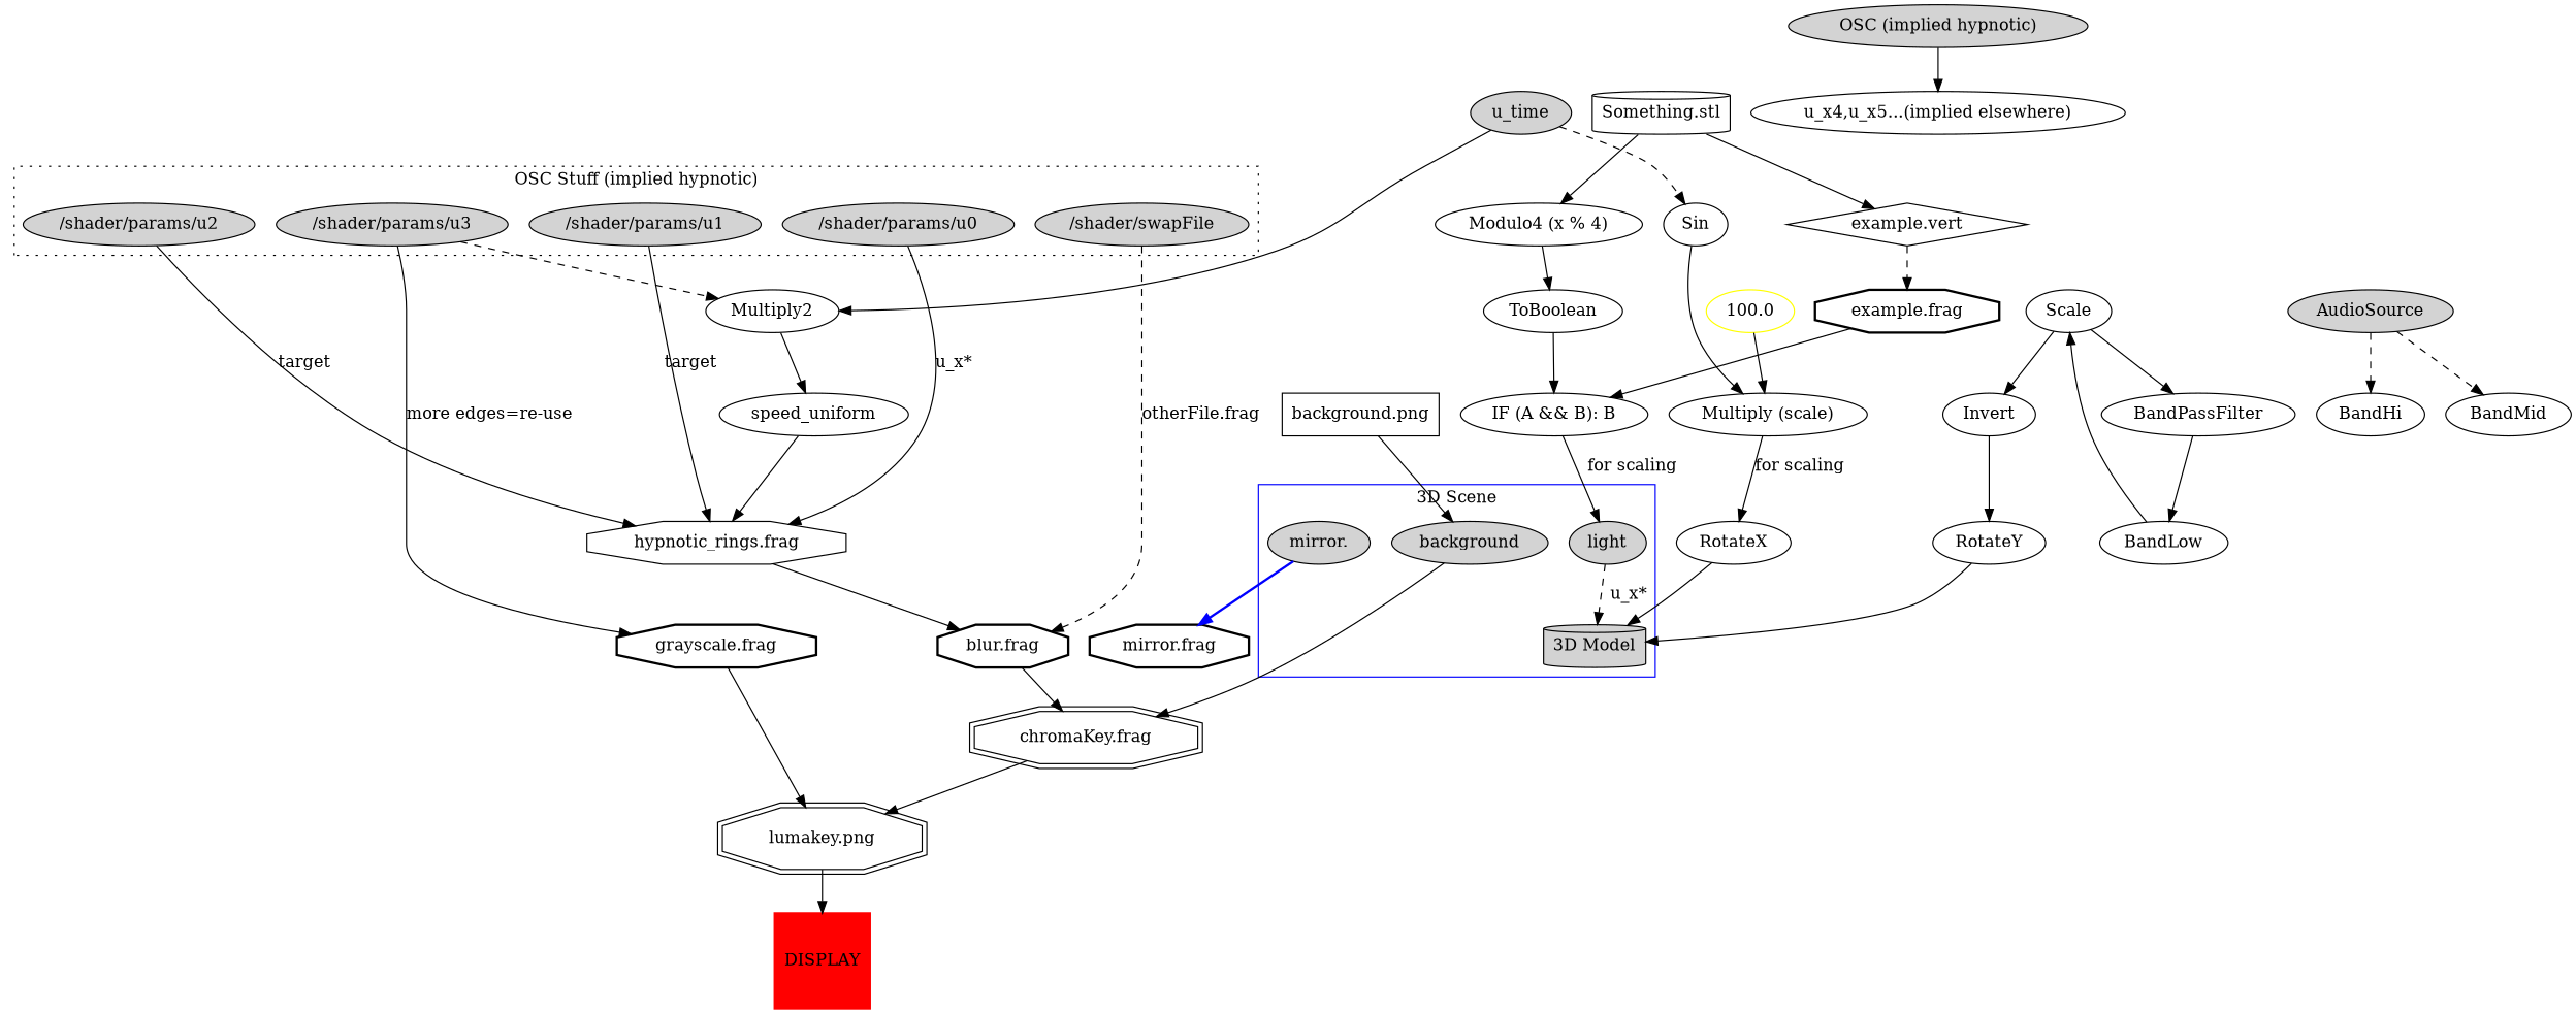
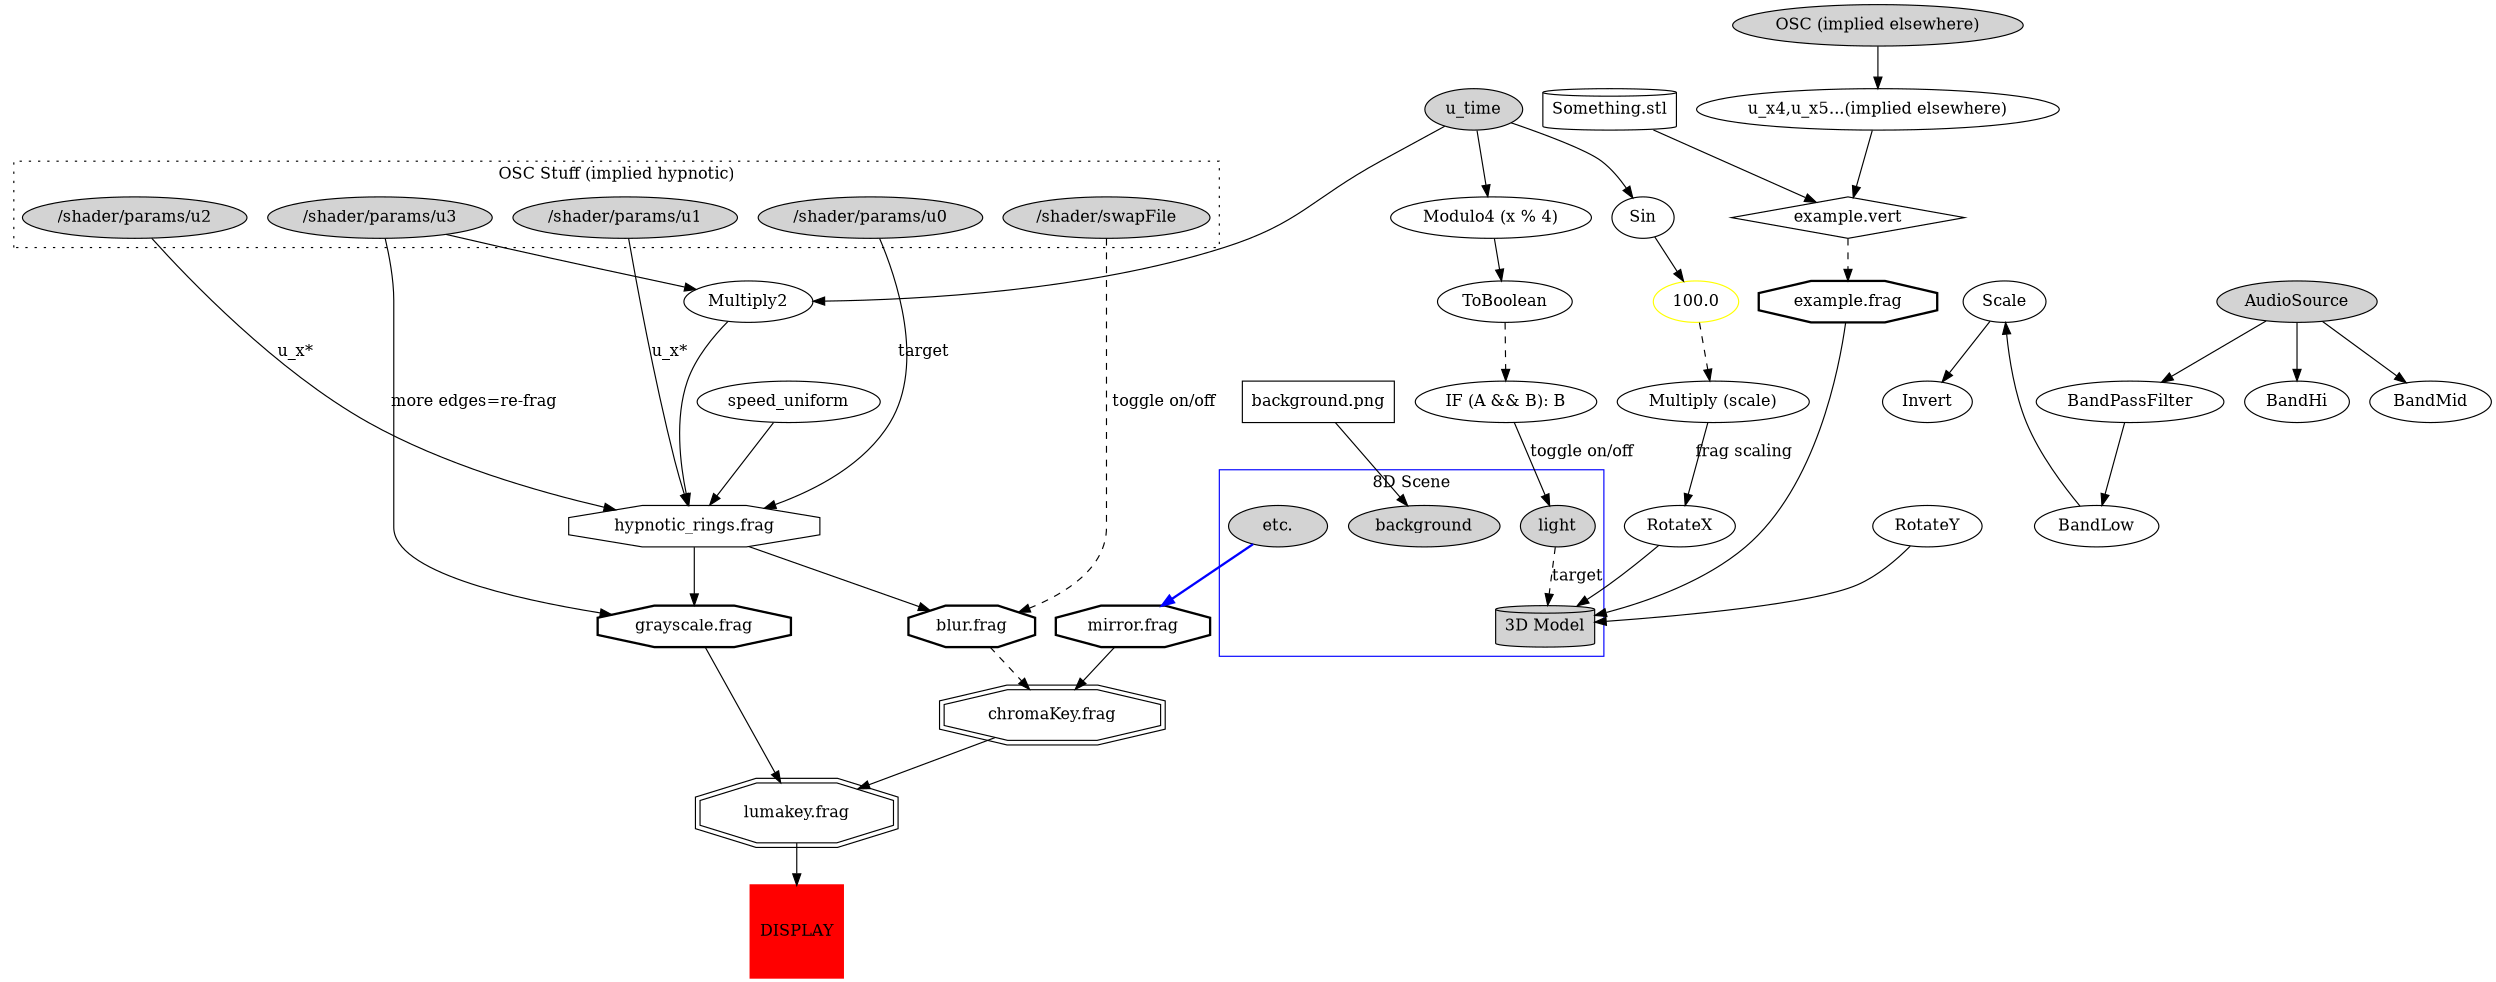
  digraph {
    compound=true
    shape=record
    n1 [label="/shader/params/u0" style=filled]
    n2 [label="/shader/params/u1" style=filled]
    n3 [label="/shader/params/u3" style=filled]
    n4 [label="/shader/params/u2" style=filled]
    n5 [label="/shader/swapFile" style=filled]
    n6 [label=background style=filled]
    n7 [label=light style=filled type=unknown]
    n8 [label="3D Model" shape=cylinder style=filled]
-   n9 [label="mirror." style=filled]
+   n9 [label="etc." style=filled]
    n10 [label="hypnotic_rings.frag" shape=octagon]
    n11 [label="grayscale.frag" shape=octagon style=bold]
    Multiply2
    n13 [label="blur.frag" shape=octagon style=bold]
    n14 [label="mirror.frag" shape=octagon style=bold]
-   n15 [label="lumakey.png" shape=doubleoctagon]
+   n15 [label="lumakey.frag" shape=doubleoctagon]
    speed_uniform
    n17 [label="chromaKey.frag" shape=doubleoctagon]
    n18 [label="Something.stl" shape=cylinder]
    n19 [label="example.vert" shape=diamond]
    n20 [label="example.frag" shape=octagon style=bold]
    n21 [label="background.png" shape=rectangle]
    DISPLAY [color=red shape=square style="filled,bold"]
    u_time [style=filled]
    n24 [label="Modulo4 (x % 4)"]
    Sin
    ToBoolean
    n27 [label="Multiply (scale)"]
    n28 [label="IF (A && B): B"]
    RotateX
    n30 [color=yellow label=100.0]
    AudioSource [style=filled]
    BandPassFilter
    BandHi
    BandMid
    BandLow
    Scale
    Invert
    RotateY
-   n39 [label="OSC (implied hypnotic)" style=filled]
+   n39 [label="OSC (implied elsewhere)" style=filled]
    n40 [label="u_x4,u_x5...(implied elsewhere)"]
    subgraph cluster_1 {
      label="OSC Stuff (implied hypnotic)"
      style=dotted
      n1
      n2
      n3
      n4
      n5
    }
    subgraph cluster_2 {
      color=blue
-     label="3D Scene"
+     label="8D Scene"
      n6
      n7
      n8
      n9
    }
-   n1 -> n10 [label="u_x*"]
-   n2 -> n10 [label=target]
-   n3 -> n11 [label="more edges=re-use"]
-   n3 -> Multiply2 [style=dashed]
-   n4 -> n10 [label=target]
-   n5 -> n13 [label="otherFile.frag" style=dashed]
-   n7 -> n8 [label="u_x*" style=dashed]
+   n1 -> n10 [label=target]
+   n2 -> n10 [label="u_x*"]
+   n3 -> n11 [label="more edges=re-frag"]
+   n3 -> Multiply2
+   n4 -> n10 [label="u_x*"]
+   n5 -> n13 [label="toggle on/off" style=dashed]
+   n7 -> n8 [label=target style=dashed]
    n9 -> n14 [color=blue style=bold]
+   n10 -> n11
    n10 -> n13
    n11 -> n15
-   Multiply2 -> speed_uniform
-   n13 -> n17
-   n6 -> n17
+   Multiply2 -> n10
+   n13 -> n17 [style=dashed]
+   n14 -> n17
    n15 -> DISPLAY
    speed_uniform -> n10
    n17 -> n15
    n18 -> n19
    n19 -> n20 [style=dashed]
-   n20 -> n28
+   n20 -> n8
    n21 -> n6
    u_time -> Multiply2
-   n18 -> n24
-   u_time -> Sin [style=dashed]
+   u_time -> n24
+   u_time -> Sin
    n24 -> ToBoolean
-   Sin -> n27
-   ToBoolean -> n28
-   n27 -> RotateX [label="for scaling"]
-   n28 -> n7 [label="for scaling"]
+   Sin -> n30
+   ToBoolean -> n28 [style=dashed]
+   n27 -> RotateX [label="frag scaling"]
+   n28 -> n7 [label="toggle on/off"]
    RotateX -> n8
-   n30 -> n27 [style=solid]
-   Scale -> BandPassFilter
-   AudioSource -> BandHi [style=dashed]
-   AudioSource -> BandMid [style=dashed]
+   n30 -> n27 [style=dashed]
+   AudioSource -> BandPassFilter
+   AudioSource -> BandHi [style=solid]
+   AudioSource -> BandMid [style=solid]
    BandPassFilter -> BandLow
    BandLow -> Scale
    Scale -> Invert
-   Invert -> RotateY
    RotateY -> n8
    n39 -> n40
+   n40 -> n19
  }
